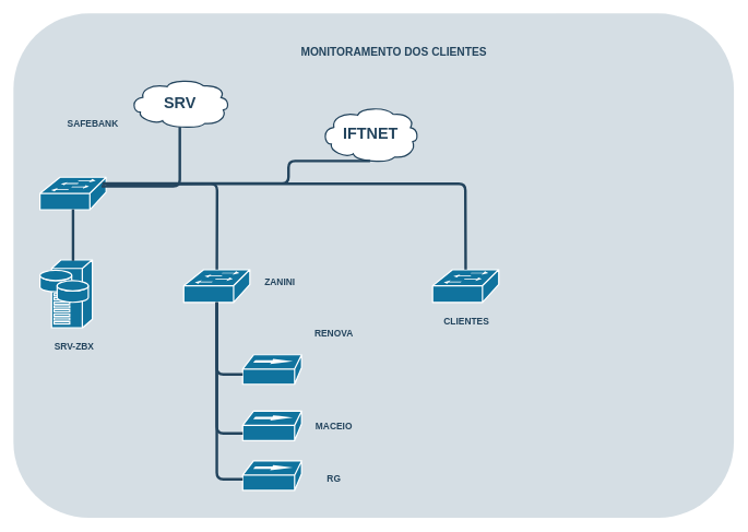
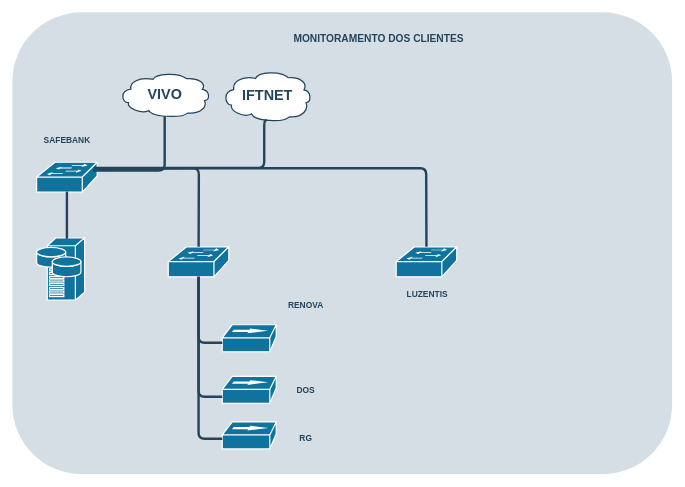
  <mxCell id="0" />
  <mxCell id="1" parent="0" />
  <mxCell id="2" value="" style="rounded=1;whiteSpace=wrap;html=1;strokeColor=none;fillColor=#BAC8D3;fontSize=24;fontColor=#23445D;align=center;opacity=60;" parent="1" vertex="1"><mxGeometry x="20" y="20" width="1100" height="770" as="geometry" /></mxCell>
  <mxCell id="3" value="" style="shape=mxgraph.cisco.servers.storage_server;html=1;dashed=0;fillColor=#10739E;strokeColor=#ffffff;strokeWidth=2;verticalLabelPosition=bottom;verticalAlign=top;fontFamily=Helvetica;fontSize=36;fontColor=#FFB366" parent="1" vertex="1"><mxGeometry x="60.5" y="396" width="80" height="104" as="geometry" /></mxCell>
- <mxCell id="4" value="SRV" style="shape=mxgraph.cisco.storage.cloud;html=1;dashed=0;strokeColor=#23445D;fillColor=#ffffff;strokeWidth=2;fontFamily=Helvetica;fontSize=24;fontColor=#23445D;align=center;fontStyle=1" parent="1" vertex="1"><mxGeometry x="198" width="152" height="74" as="geometry" y="120" /></mxCell>
- <mxCell id="5" value="IFTNET" style="shape=mxgraph.cisco.storage.cloud;html=1;dashed=0;strokeColor=#23445D;fillColor=#ffffff;strokeWidth=2;fontFamily=Helvetica;fontSize=24;fontColor=#23445D;fontStyle=1" parent="1" vertex="1"><mxGeometry x="490" y="162" width="149" height="84" as="geometry" /></mxCell>
+ <mxCell id="4" value="VIVO" style="shape=mxgraph.cisco.storage.cloud;html=1;dashed=0;strokeColor=#23445D;fillColor=#ffffff;strokeWidth=2;fontFamily=Helvetica;fontSize=24;fontColor=#23445D;align=center;fontStyle=1" parent="1" vertex="1"><mxGeometry x="198" width="152" height="74" as="geometry" y="120" /></mxCell>
+ <mxCell id="5" value="IFTNET" style="shape=mxgraph.cisco.storage.cloud;html=1;dashed=0;strokeColor=#23445D;fillColor=#ffffff;strokeWidth=2;fontFamily=Helvetica;fontSize=24;fontColor=#23445D;fontStyle=1" parent="1" vertex="1"><mxGeometry x="370" y="117" width="149" height="84" as="geometry" /></mxCell>
  <mxCell id="6" value="" style="shape=mxgraph.cisco.switches.workgroup_switch;html=1;dashed=0;fillColor=#10739E;strokeColor=#ffffff;strokeWidth=2;verticalLabelPosition=bottom;verticalAlign=top;fontFamily=Helvetica;fontSize=36;fontColor=#FFB366" parent="1" vertex="1"><mxGeometry x="280" y="411" width="101" height="50" as="geometry" /></mxCell>
  <mxCell id="7" value="" style="shape=mxgraph.cisco.switches.workgroup_switch;html=1;dashed=0;fillColor=#10739E;strokeColor=#ffffff;strokeWidth=2;verticalLabelPosition=bottom;verticalAlign=top;fontFamily=Helvetica;fontSize=36;fontColor=#FFB366" parent="1" vertex="1"><mxGeometry x="660" y="411" width="101" height="50" as="geometry" /></mxCell>
  <mxCell id="8" value="" style="shape=mxgraph.cisco.switches.workgroup_switch;html=1;dashed=0;fillColor=#10739E;strokeColor=#ffffff;strokeWidth=2;verticalLabelPosition=bottom;verticalAlign=top;fontFamily=Helvetica;fontSize=36;fontColor=#FFB366" parent="1" vertex="1"><mxGeometry x="60.5" y="270" width="101" height="50" as="geometry" /></mxCell>
  <mxCell id="9" value="" style="shape=mxgraph.cisco.hubs_and_gateways.100baset_hub;html=1;dashed=0;fillColor=#10739E;strokeColor=#ffffff;strokeWidth=2;verticalLabelPosition=bottom;verticalAlign=top;fontFamily=Helvetica;fontSize=36;fontColor=#FFB366" parent="1" vertex="1"><mxGeometry x="370" y="541" width="90" height="45" as="geometry" /></mxCell>
  <mxCell id="10" value="" style="shape=mxgraph.cisco.hubs_and_gateways.100baset_hub;html=1;dashed=0;fillColor=#10739E;strokeColor=#ffffff;strokeWidth=2;verticalLabelPosition=bottom;verticalAlign=top;fontFamily=Helvetica;fontSize=36;fontColor=#FFB366" parent="1" vertex="1"><mxGeometry x="370" y="627" width="90" height="45" as="geometry" /></mxCell>
  <mxCell id="11" value="" style="shape=mxgraph.cisco.hubs_and_gateways.100baset_hub;html=1;dashed=0;fillColor=#10739E;strokeColor=#ffffff;strokeWidth=2;verticalLabelPosition=bottom;verticalAlign=top;fontFamily=Helvetica;fontSize=36;fontColor=#FFB366" parent="1" vertex="1"><mxGeometry x="370" y="703" width="90" height="45" as="geometry" /></mxCell>
  <mxCell id="12" value="" style="edgeStyle=elbowEdgeStyle;elbow=horizontal;endArrow=none;html=1;strokeColor=#23445D;endFill=0;strokeWidth=4;rounded=1;entryX=0.5;entryY=0.99;entryDx=0;entryDy=0;entryPerimeter=0;exitX=0.944;exitY=0.189;exitDx=0;exitDy=0;exitPerimeter=0;" parent="1" target="5" edge="1" source="8"><mxGeometry width="100" height="100" relative="1" as="geometry"><mxPoint x="405" y="266" as="sourcePoint" /><mxPoint x="405" y="213" as="targetPoint" /><Array as="points"><mxPoint x="440" y="240" /></Array></mxGeometry></mxCell>
  <mxCell id="13" value="" style="edgeStyle=elbowEdgeStyle;elbow=horizontal;endArrow=none;html=1;strokeColor=#23445D;endFill=0;strokeWidth=4;rounded=1;entryX=0.5;entryY=0.99;entryDx=0;entryDy=0;entryPerimeter=0;exitX=0.93;exitY=0.274;exitDx=0;exitDy=0;exitPerimeter=0;" parent="1" target="4" edge="1" source="8"><mxGeometry width="100" height="100" relative="1" as="geometry"><mxPoint x="348" y="262" as="sourcePoint" /><mxPoint x="348" y="201" as="targetPoint" /><Array as="points"><mxPoint x="274" y="250" /></Array></mxGeometry></mxCell>
  <mxCell id="14" value="" style="edgeStyle=elbowEdgeStyle;elbow=horizontal;endArrow=none;html=1;strokeColor=#23445D;endFill=0;strokeWidth=4;rounded=1;exitX=0.5;exitY=0;exitDx=0;exitDy=0;exitPerimeter=0;" parent="1" target="8" edge="1" source="7"><mxGeometry width="100" height="100" relative="1" as="geometry"><mxPoint x="850" y="270" as="sourcePoint" /><mxPoint x="296.806" y="276.944" as="targetPoint" /><Array as="points"><mxPoint x="710" y="280" /><mxPoint x="650" y="280" /><mxPoint x="470" y="290" /><mxPoint x="120" y="290" /></Array></mxGeometry></mxCell>
  <mxCell id="15" value="" style="edgeStyle=elbowEdgeStyle;elbow=horizontal;endArrow=none;html=1;strokeColor=#23445D;endFill=0;strokeWidth=4;rounded=1;exitX=0.5;exitY=0.98;exitDx=0;exitDy=0;exitPerimeter=0;entryX=0.627;entryY=0.016;entryDx=0;entryDy=0;entryPerimeter=0;" parent="1" source="8" edge="1" target="3"><mxGeometry width="100" height="100" relative="1" as="geometry"><mxPoint x="112.22" y="337" as="sourcePoint" /><mxPoint x="111.498" y="379.083" as="targetPoint" /></mxGeometry></mxCell>
  <mxCell id="16" style="edgeStyle=none;rounded=1;html=1;strokeColor=#23445D;endArrow=none;endFill=0;strokeWidth=4;exitX=1.001;exitY=0.217;exitDx=0;exitDy=0;exitPerimeter=0;" parent="1" source="8" target="6" edge="1"><mxGeometry relative="1" as="geometry"><mxPoint x="40" y="320" as="sourcePoint" /><Array as="points"><mxPoint x="331" y="280" /></Array></mxGeometry></mxCell>
  <mxCell id="17" style="edgeStyle=orthogonalEdgeStyle;rounded=1;html=1;strokeColor=#23445D;endArrow=none;endFill=0;strokeWidth=4" parent="1" source="6" target="9" edge="1"><mxGeometry relative="1" as="geometry"><Array as="points"><mxPoint x="331" y="571" /></Array></mxGeometry></mxCell>
  <mxCell id="18" style="edgeStyle=orthogonalEdgeStyle;rounded=1;html=1;strokeColor=#23445D;endArrow=none;endFill=0;strokeWidth=4" parent="1" source="6" target="10" edge="1"><mxGeometry relative="1" as="geometry"><Array as="points"><mxPoint x="331" y="661" /></Array></mxGeometry></mxCell>
  <mxCell id="19" style="edgeStyle=orthogonalEdgeStyle;rounded=1;html=1;strokeColor=#23445D;endArrow=none;endFill=0;strokeWidth=4" parent="1" source="6" target="11" edge="1"><mxGeometry relative="1" as="geometry"><Array as="points"><mxPoint x="331" y="731" /></Array><mxPoint x="370" y="731" as="targetPoint" /></mxGeometry></mxCell>
- <mxCell id="20" value="&lt;font color=&quot;#23445d&quot; style=&quot;font-size: 17px&quot;&gt;MONITORAMENTO DOS CLIENTES&lt;/font&gt;" style="rounded=1;whiteSpace=wrap;html=1;strokeColor=none;fillColor=none;fontSize=14;fontColor=#742B21;align=center;fontStyle=1" parent="1" vertex="1"><mxGeometry x="450.5" y="60" width="300" height="40" as="geometry" /></mxCell>
- <mxCell id="21" value="&lt;font color=&quot;#23445d&quot;&gt;MACEIO&lt;/font&gt;" style="rounded=1;whiteSpace=wrap;html=1;strokeColor=none;fillColor=none;fontSize=14;fontColor=#742B21;align=center;fontStyle=1" parent="1" vertex="1"><mxGeometry x="438" y="640" width="143" height="19" as="geometry" /></mxCell>
- <mxCell id="22" value="&lt;font color=&quot;#23445d&quot;&gt;SAFEBANK&lt;/font&gt;" style="rounded=1;whiteSpace=wrap;html=1;strokeColor=none;fillColor=none;fontSize=14;fontColor=#742B21;align=center;fontStyle=1" parent="1" vertex="1"><mxGeometry x="104.5" y="178" width="73" height="19" as="geometry" /></mxCell>
- <mxCell id="23" value="SRV-ZBX" style="rounded=1;whiteSpace=wrap;html=1;strokeColor=none;fillColor=none;fontSize=14;fontColor=#23445D;align=center;fontStyle=1" parent="1" vertex="1"><mxGeometry x="63.5" y="519" width="98" height="19" as="geometry" /></mxCell>
- <mxCell id="24" value="ZANINI" style="rounded=1;whiteSpace=wrap;html=1;strokeColor=none;fillColor=none;fontSize=14;fontColor=#23445D;align=center;fontStyle=1" parent="1" vertex="1"><mxGeometry x="394" y="420" width="66" height="19" as="geometry" /></mxCell>
- <mxCell id="25" value="CLIENTES" style="rounded=1;whiteSpace=wrap;html=1;strokeColor=none;fillColor=none;fontSize=14;fontColor=#23445D;align=center;fontStyle=1" parent="1" vertex="1"><mxGeometry x="672.5" y="480" width="78" height="20" as="geometry" /></mxCell>
+ <mxCell id="20" value="&lt;font color=&quot;#23445d&quot; style=&quot;font-size: 17px&quot;&gt;MONITORAMENTO DOS CLIENTES&lt;/font&gt;" style="rounded=1;whiteSpace=wrap;html=1;strokeColor=none;fillColor=none;fontSize=14;fontColor=#742B21;align=center;fontStyle=1" parent="1" vertex="1"><mxGeometry x="480.5" y="45" width="300" height="40" as="geometry" /></mxCell>
+ <mxCell id="21" value="&lt;font color=&quot;#23445d&quot;&gt;DOS&lt;/font&gt;" style="rounded=1;whiteSpace=wrap;html=1;strokeColor=none;fillColor=none;fontSize=14;fontColor=#742B21;align=center;fontStyle=1" parent="1" vertex="1"><mxGeometry x="438" y="640" width="143" height="19" as="geometry" /></mxCell>
+ <mxCell id="22" value="&lt;font color=&quot;#23445d&quot;&gt;SAFEBANK&lt;/font&gt;" style="rounded=1;whiteSpace=wrap;html=1;strokeColor=none;fillColor=none;fontSize=14;fontColor=#742B21;align=center;fontStyle=1" parent="1" vertex="1"><mxGeometry x="74.5" y="223" width="73" height="19" as="geometry" /></mxCell>
+ <mxCell id="25" value="LUZENTIS" style="rounded=1;whiteSpace=wrap;html=1;strokeColor=none;fillColor=none;fontSize=14;fontColor=#23445D;align=center;fontStyle=1" parent="1" vertex="1"><mxGeometry x="672.5" y="480" width="78" height="20" as="geometry" /></mxCell>
  <mxCell id="26" value="&lt;font color=&quot;#23445d&quot;&gt;RG&lt;/font&gt;" style="rounded=1;whiteSpace=wrap;html=1;strokeColor=none;fillColor=none;fontSize=14;fontColor=#742B21;align=center;fontStyle=1" parent="1" vertex="1"><mxGeometry x="455" y="720" width="109" height="19" as="geometry" /></mxCell>
  <mxCell id="27" value="RENOVA" style="rounded=1;whiteSpace=wrap;html=1;strokeColor=none;fillColor=none;fontSize=14;fontColor=#23445D;align=center;fontStyle=1" parent="1" vertex="1"><mxGeometry x="463" y="499" width="93" height="19" as="geometry" /></mxCell>
  <mxCell id="28" style="edgeStyle=orthogonalEdgeStyle;curved=1;rounded=0;jumpStyle=none;html=1;exitX=0.75;exitY=0;entryX=0.75;entryY=0;shadow=0;labelBackgroundColor=#ffffff;startArrow=none;startFill=0;endArrow=none;endFill=0;endSize=10;jettySize=auto;orthogonalLoop=1;strokeColor=#23445D;strokeWidth=2;fillColor=#F08705;fontFamily=Helvetica;fontSize=25;fontColor=#23445D;align=left;" parent="1" edge="1"><mxGeometry relative="1" as="geometry"><mxPoint x="527.75" y="640" as="sourcePoint" /><mxPoint x="527.75" y="640" as="targetPoint" /></mxGeometry></mxCell>
